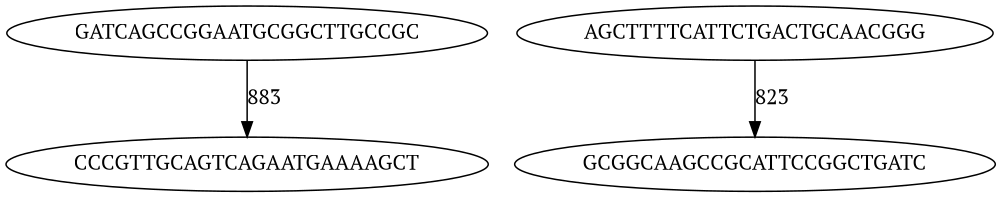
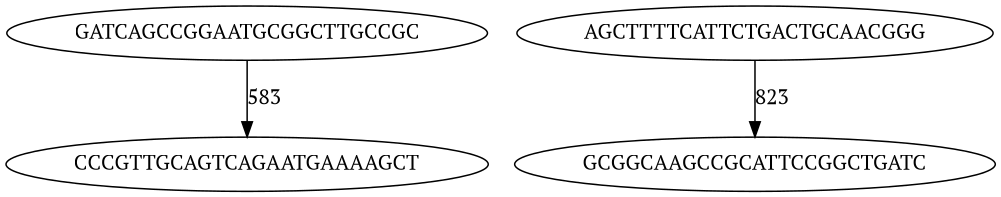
  digraph {
    fontname="PT Serif"
    node [fontname="PT Serif"]
    edge [fontname="PT Serif"]
    GATCAGCCGGAATGCGGCTTGCCGC
    CCCGTTGCAGTCAGAATGAAAAGCT
    AGCTTTTCATTCTGACTGCAACGGG
    GCGGCAAGCCGCATTCCGGCTGATC
-   GATCAGCCGGAATGCGGCTTGCCGC -> CCCGTTGCAGTCAGAATGAAAAGCT [label=883]
+   GATCAGCCGGAATGCGGCTTGCCGC -> CCCGTTGCAGTCAGAATGAAAAGCT [label=583]
    AGCTTTTCATTCTGACTGCAACGGG -> GCGGCAAGCCGCATTCCGGCTGATC [label=823]
  }
